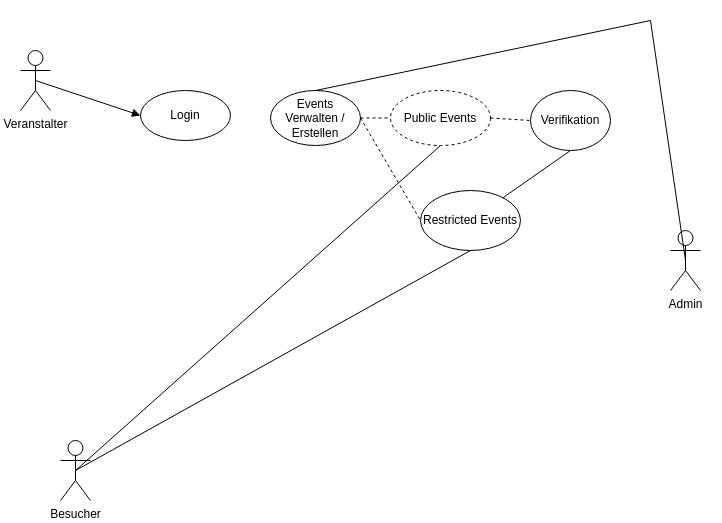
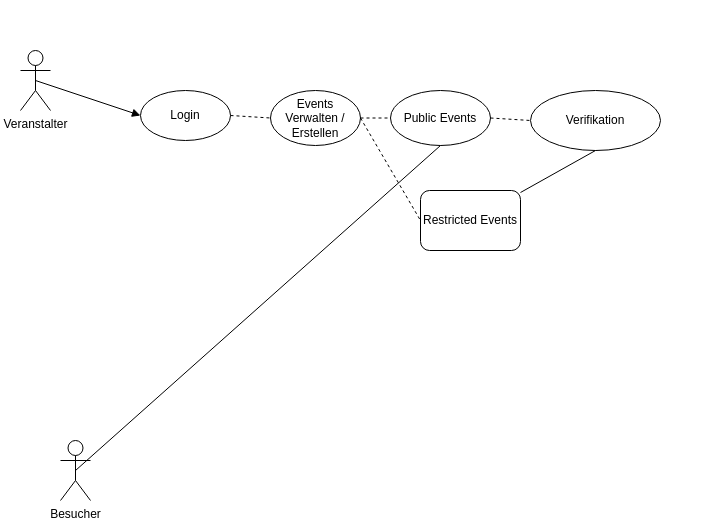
  <mxCell id="0" />
  <mxCell id="1" parent="0" />
  <mxCell id="2" value="Veranstalter" style="shape=umlActor;verticalLabelPosition=bottom;verticalAlign=top;html=1;outlineConnect=0;" vertex="1" parent="1"><mxGeometry x="20" y="50" width="30" height="60" as="geometry" /></mxCell>
  <mxCell id="3" value="Besucher" style="shape=umlActor;verticalLabelPosition=bottom;verticalAlign=top;html=1;outlineConnect=0;" vertex="1" parent="1"><mxGeometry x="60" y="440" width="30" height="60" as="geometry" /></mxCell>
- <mxCell id="4" value="Admin" style="shape=umlActor;verticalLabelPosition=bottom;verticalAlign=top;html=1;outlineConnect=0;" vertex="1" parent="1"><mxGeometry x="670" y="230" width="30" height="60" as="geometry" /></mxCell>
  <mxCell id="5" value="Login" style="ellipse;whiteSpace=wrap;html=1;" vertex="1" parent="1"><mxGeometry x="140" y="90" width="90" height="50" as="geometry" /></mxCell>
- <mxCell id="6" value="Restricted Events" style="ellipse;whiteSpace=wrap;html=1;" vertex="1" parent="1"><mxGeometry x="420" y="190" width="100" height="60" as="geometry" /></mxCell>
- <mxCell id="7" value="Public Events" style="ellipse;whiteSpace=wrap;html=1;dashed=1;" vertex="1" parent="1"><mxGeometry x="390" y="90" width="100" height="55" as="geometry" /></mxCell>
- <mxCell id="8" value="Verifikation" style="ellipse;whiteSpace=wrap;html=1;" vertex="1" parent="1"><mxGeometry x="530" y="90" width="80" height="60" as="geometry" /></mxCell>
+ <mxCell id="6" value="Restricted Events" style="whiteSpace=wrap;html=1;rounded=1;" vertex="1" parent="1"><mxGeometry x="420" y="190" width="100" height="60" as="geometry" /></mxCell>
+ <mxCell id="7" value="Public Events" style="ellipse;whiteSpace=wrap;html=1;" vertex="1" parent="1"><mxGeometry x="390" y="90" width="100" height="55" as="geometry" /></mxCell>
+ <mxCell id="8" value="Verifikation" style="ellipse;whiteSpace=wrap;html=1;" vertex="1" parent="1"><mxGeometry x="530" y="90" width="130" height="60" as="geometry" /></mxCell>
  <mxCell id="9" value="Events Verwalten / Erstellen" style="ellipse;whiteSpace=wrap;html=1;" vertex="1" parent="1"><mxGeometry x="270" y="90" width="90" height="55" as="geometry" /></mxCell>
+ <mxCell id="10" value="" style="endArrow=none;dashed=1;html=1;rounded=0;entryX=0;entryY=0.5;entryDx=0;entryDy=0;exitX=1;exitY=0.5;exitDx=0;exitDy=0;" edge="1" parent="1" source="5" target="9"><mxGeometry width="50" height="50" relative="1" as="geometry"><mxPoint x="310" y="330" as="sourcePoint" /><mxPoint x="360" y="280" as="targetPoint" /></mxGeometry></mxCell>
  <mxCell id="11" value="" style="endArrow=none;dashed=1;html=1;rounded=0;entryX=0;entryY=0.5;entryDx=0;entryDy=0;exitX=1;exitY=0.5;exitDx=0;exitDy=0;" edge="1" parent="1" source="9" target="7"><mxGeometry width="50" height="50" relative="1" as="geometry"><mxPoint x="310" y="330" as="sourcePoint" /><mxPoint x="360" y="280" as="targetPoint" /></mxGeometry></mxCell>
  <mxCell id="12" value="" style="endArrow=none;dashed=1;html=1;rounded=0;entryX=0;entryY=0.5;entryDx=0;entryDy=0;exitX=1;exitY=0.5;exitDx=0;exitDy=0;" edge="1" parent="1" source="7" target="8"><mxGeometry width="50" height="50" relative="1" as="geometry"><mxPoint x="310" y="330" as="sourcePoint" /><mxPoint x="360" y="280" as="targetPoint" /></mxGeometry></mxCell>
  <mxCell id="13" value="" style="endArrow=none;dashed=1;html=1;rounded=0;entryX=0;entryY=0.5;entryDx=0;entryDy=0;exitX=1;exitY=0.5;exitDx=0;exitDy=0;" edge="1" parent="1" source="9" target="6"><mxGeometry width="50" height="50" relative="1" as="geometry"><mxPoint x="310" y="330" as="sourcePoint" /><mxPoint x="360" y="280" as="targetPoint" /></mxGeometry></mxCell>
- <mxCell id="14" value="" style="endArrow=none;html=1;rounded=0;entryX=0.5;entryY=0.5;entryDx=0;entryDy=0;entryPerimeter=0;exitX=0.5;exitY=0;exitDx=0;exitDy=0;" edge="1" parent="1" source="9" target="4"><mxGeometry width="50" height="50" relative="1" as="geometry"><mxPoint x="310" y="330" as="sourcePoint" /><mxPoint x="360" y="280" as="targetPoint" /><Array as="points"><mxPoint x="650" y="20" /></Array></mxGeometry></mxCell>
  <mxCell id="15" value="" style="endArrow=none;html=1;rounded=0;exitX=0.5;exitY=1;exitDx=0;exitDy=0;" edge="1" parent="1" source="8" target="6"><mxGeometry width="50" height="50" relative="1" as="geometry"><mxPoint x="310" y="330" as="sourcePoint" /><mxPoint x="360" y="280" as="targetPoint" /></mxGeometry></mxCell>
  <mxCell id="16" value="" style="endArrow=block;html=1;rounded=0;entryX=0;entryY=0.5;entryDx=0;entryDy=0;exitX=0.5;exitY=0.5;exitDx=0;exitDy=0;exitPerimeter=0;" edge="1" parent="1" source="2" target="5"><mxGeometry width="50" height="50" relative="1" as="geometry"><mxPoint x="310" y="330" as="sourcePoint" /><mxPoint x="360" y="280" as="targetPoint" /></mxGeometry></mxCell>
  <mxCell id="17" value="" style="endArrow=none;html=1;rounded=0;exitX=0.5;exitY=0.5;exitDx=0;exitDy=0;exitPerimeter=0;entryX=0.5;entryY=1;entryDx=0;entryDy=0;" edge="1" parent="1" source="3" target="7"><mxGeometry width="50" height="50" relative="1" as="geometry"><mxPoint x="310" y="330" as="sourcePoint" /><mxPoint x="360" y="280" as="targetPoint" /></mxGeometry></mxCell>
- <mxCell id="18" value="" style="endArrow=none;html=1;rounded=0;exitX=0.5;exitY=0.5;exitDx=0;exitDy=0;exitPerimeter=0;entryX=0.5;entryY=1;entryDx=0;entryDy=0;" edge="1" parent="1" source="3" target="6"><mxGeometry width="50" height="50" relative="1" as="geometry"><mxPoint x="310" y="330" as="sourcePoint" /><mxPoint x="360" y="280" as="targetPoint" /></mxGeometry></mxCell>
